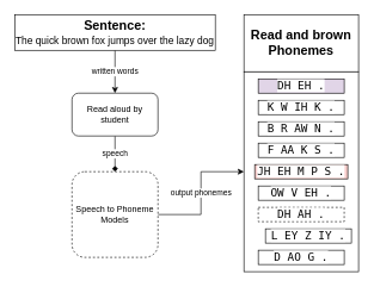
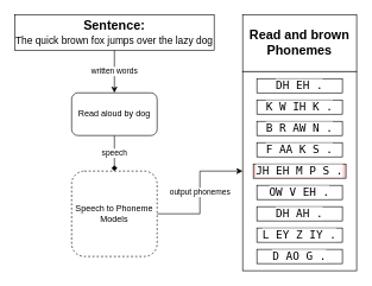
  <mxCell id="0" />
  <mxCell id="1" parent="0" />
  <mxCell id="2" value="speech" style="edgeStyle=orthogonalEdgeStyle;rounded=0;orthogonalLoop=1;jettySize=auto;html=1;endArrow=diamond;" parent="1" source="3" target="5" edge="1"><mxGeometry relative="1" as="geometry"><mxPoint x="340" y="145" as="targetPoint" /></mxGeometry></mxCell>
- <mxCell id="3" value="Read aloud by student" style="rounded=1;whiteSpace=wrap;html=1;" parent="1" vertex="1"><mxGeometry x="100" y="130" width="120" height="60" as="geometry" /></mxCell>
+ <mxCell id="3" value="Read aloud by dog" style="rounded=1;whiteSpace=wrap;html=1;" parent="1" vertex="1"><mxGeometry x="100" y="130" width="120" height="60" as="geometry" /></mxCell>
  <mxCell id="4" value="output phonemes" style="edgeStyle=orthogonalEdgeStyle;rounded=0;orthogonalLoop=1;jettySize=auto;html=1;entryX=0;entryY=0.5;entryDx=0;entryDy=0;" parent="1" source="5" target="7" edge="1"><mxGeometry relative="1" as="geometry" /></mxCell>
  <mxCell id="5" value="Speech to Phoneme Models" style="rounded=1;whiteSpace=wrap;html=1;dashed=1;" parent="1" vertex="1"><mxGeometry x="100" y="240" width="120" height="120" as="geometry" /></mxCell>
  <mxCell id="6" value="&lt;b&gt;&lt;font style=&quot;font-size: 18px&quot;&gt;Read and brown Phonemes&lt;/font&gt;&lt;/b&gt;" style="rounded=0;whiteSpace=wrap;html=1;" parent="1" vertex="1"><mxGeometry x="340" y="20" width="160" height="80" as="geometry" /></mxCell>
  <mxCell id="7" value="" style="rounded=0;whiteSpace=wrap;html=1;" parent="1" vertex="1"><mxGeometry x="340" y="100" width="160" height="280" as="geometry" /></mxCell>
- <mxCell id="8" value="&lt;span style=&quot;font-family: monospace ; font-size: 15.6px ; background-color: rgb(255 , 255 , 255)&quot;&gt;DH EH .&lt;/span&gt;" style="rounded=0;whiteSpace=wrap;html=1;fillColor=#e1d5e7;" parent="1" vertex="1"><mxGeometry x="360" y="110" width="120" height="20" as="geometry" /></mxCell>
+ <mxCell id="8" value="&lt;span style=&quot;font-family: monospace ; font-size: 15.6px ; background-color: rgb(255 , 255 , 255)&quot;&gt;DH EH .&lt;/span&gt;" style="rounded=0;whiteSpace=wrap;html=1;" parent="1" vertex="1"><mxGeometry x="360" y="110" width="120" height="20" as="geometry" /></mxCell>
  <mxCell id="9" value="&lt;span style=&quot;font-family: monospace ; font-size: 15.6px ; background-color: rgb(255 , 255 , 255)&quot;&gt;K W IH K .&lt;/span&gt;" style="rounded=0;whiteSpace=wrap;html=1;" parent="1" vertex="1"><mxGeometry x="360" y="140" width="120" height="20" as="geometry" /></mxCell>
  <mxCell id="10" value="&lt;span style=&quot;font-family: monospace ; font-size: 15.6px ; background-color: rgb(255 , 255 , 255)&quot;&gt;B R AW N .&lt;/span&gt;" style="rounded=0;whiteSpace=wrap;html=1;" parent="1" vertex="1"><mxGeometry x="360" y="170" width="120" height="20" as="geometry" /></mxCell>
  <mxCell id="11" value="&lt;span style=&quot;font-family: monospace ; font-size: 15.6px ; background-color: rgb(255 , 255 , 255)&quot;&gt;F AA K S .&lt;/span&gt;" style="rounded=0;whiteSpace=wrap;html=1;" parent="1" vertex="1"><mxGeometry x="360" y="200" width="120" height="20" as="geometry" /></mxCell>
  <mxCell id="12" value="&lt;span style=&quot;font-family: monospace ; font-size: 15.6px ; background-color: rgb(255 , 255 , 255)&quot;&gt;JH EH M P S .&lt;/span&gt;" style="rounded=0;whiteSpace=wrap;html=1;fillColor=#f8cecc;" parent="1" vertex="1"><mxGeometry x="355" y="230" width="130" height="20" as="geometry" /></mxCell>
  <mxCell id="13" value="&lt;span style=&quot;font-family: monospace ; font-size: 15.6px ; background-color: rgb(255 , 255 , 255)&quot;&gt;OW V EH .&lt;/span&gt;" style="rounded=0;whiteSpace=wrap;html=1;" parent="1" vertex="1"><mxGeometry x="360" y="260" width="120" height="20" as="geometry" /></mxCell>
- <mxCell id="14" value="&lt;span style=&quot;font-family: monospace ; font-size: 15.6px ; background-color: rgb(255 , 255 , 255)&quot;&gt;DH AH .&lt;/span&gt;" style="rounded=0;whiteSpace=wrap;html=1;dashed=1;" parent="1" vertex="1"><mxGeometry x="360" y="290" width="120" height="20" as="geometry" /></mxCell>
- <mxCell id="15" value="&lt;span style=&quot;font-family: monospace ; font-size: 15.6px ; background-color: rgb(255 , 255 , 255)&quot;&gt;L EY Z IY .&lt;/span&gt;" style="rounded=0;whiteSpace=wrap;html=1;" parent="1" vertex="1"><mxGeometry x="370" y="320" width="120" height="20" as="geometry" /></mxCell>
+ <mxCell id="14" value="&lt;span style=&quot;font-family: monospace ; font-size: 15.6px ; background-color: rgb(255 , 255 , 255)&quot;&gt;DH AH .&lt;/span&gt;" style="rounded=0;whiteSpace=wrap;html=1;" parent="1" vertex="1"><mxGeometry x="360" y="290" width="120" height="20" as="geometry" /></mxCell>
+ <mxCell id="15" value="&lt;span style=&quot;font-family: monospace ; font-size: 15.6px ; background-color: rgb(255 , 255 , 255)&quot;&gt;L EY Z IY .&lt;/span&gt;" style="rounded=0;whiteSpace=wrap;html=1;" parent="1" vertex="1"><mxGeometry x="360" y="320" width="120" height="20" as="geometry" /></mxCell>
  <mxCell id="16" value="&lt;span style=&quot;font-family: monospace ; font-size: 15.6px ; background-color: rgb(255 , 255 , 255)&quot;&gt;D AO G .&lt;/span&gt;" style="rounded=0;whiteSpace=wrap;html=1;" parent="1" vertex="1"><mxGeometry x="360" y="350" width="120" height="20" as="geometry" /></mxCell>
  <mxCell id="17" value="written words" style="edgeStyle=orthogonalEdgeStyle;rounded=0;orthogonalLoop=1;jettySize=auto;html=1;entryX=0.5;entryY=0;entryDx=0;entryDy=0;" parent="1" source="18" target="3" edge="1"><mxGeometry relative="1" as="geometry" /></mxCell>
  <mxCell id="18" value="&lt;font&gt;&lt;b style=&quot;font-size: 18px&quot;&gt;Sentence:&lt;/b&gt;&lt;br&gt;&lt;font style=&quot;font-size: 14px&quot;&gt;The quick brown fox jumps over the lazy dog&lt;/font&gt;&lt;br&gt;&lt;/font&gt;" style="rounded=0;whiteSpace=wrap;html=1;" parent="1" vertex="1"><mxGeometry x="20" y="20" width="280" height="50" as="geometry" /></mxCell>
